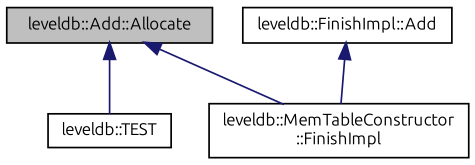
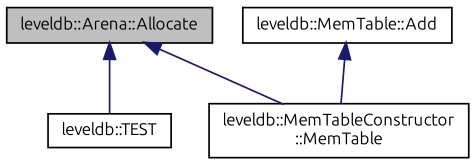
  digraph {
    fontname=Ubuntu
    rankdir=TB
    node [color=black fillcolor=white fontname=Ubuntu fontsize=10 shape=record style=filled]
    edge [color=midnightblue dir=back fontname=Ubuntu fontsize=10 labelfontname=Helvetica labelfontsize=10 style=solid]
-   n1 [fillcolor=grey75 fontcolor=black height=0.2 label="leveldb::Add::Allocate" width=0.4]
+   n1 [fillcolor=grey75 fontcolor=black height=0.2 label="leveldb::Arena::Allocate" width=0.4]
    n2 [height=0.2 label="leveldb::TEST" width=0.4]
-   n3 [height=0.2 label="leveldb::MemTableConstructor\l::FinishImpl" width=0.4]
-   n4 [height=0.2 label="leveldb::FinishImpl::Add" width=0.4]
+   n3 [height=0.2 label="leveldb::MemTableConstructor\l::MemTable" width=0.4]
+   n4 [height=0.2 label="leveldb::MemTable::Add" width=0.4]
    n1 -> n2
    n1 -> n3
    n4 -> n3
  }
